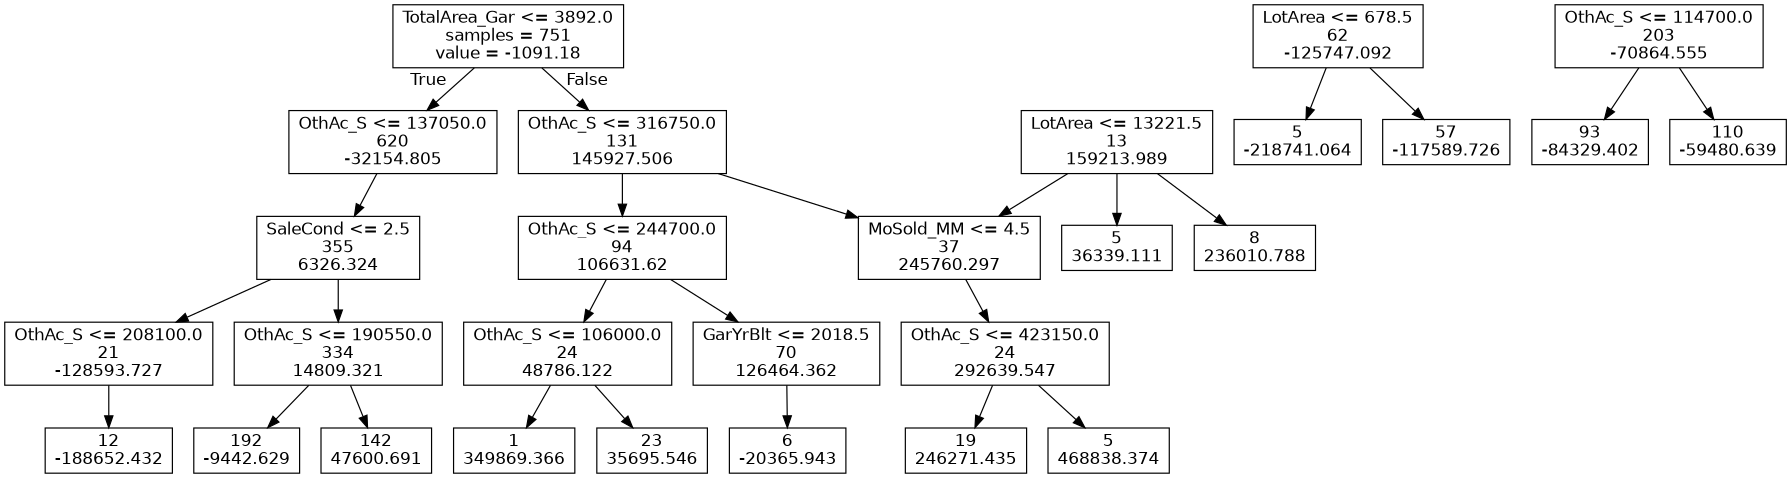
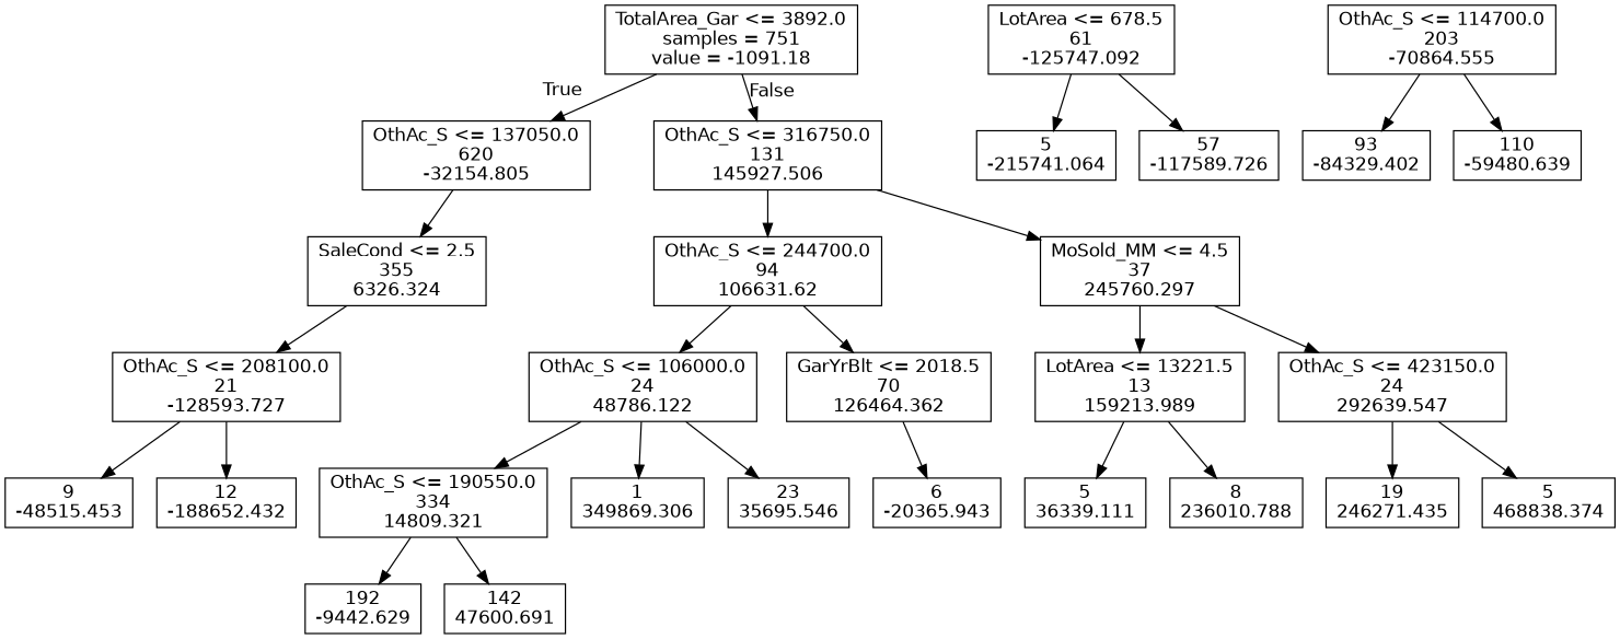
  digraph {
    node [fontname=helvetica shape=box]
    edge [fontname=helvetica]
    n1 [label="TotalArea_Gar <= 3892.0\nsamples = 751\nvalue = -1091.18"]
    n2 [label="OthAc_S <= 137050.0\n620\n-32154.805"]
    n3 [label="OthAc_S <= 316750.0\n131\n145927.506"]
    n4 [label="SaleCond <= 2.5\n355\n6326.324"]
    n5 [label="OthAc_S <= 244700.0\n94\n106631.62"]
    n6 [label="MoSold_MM <= 4.5\n37\n245760.297"]
    n7 [label="OthAc_S <= 208100.0\n21\n-128593.727"]
    n8 [label="OthAc_S <= 190550.0\n334\n14809.321"]
-   n9 [label="LotArea <= 678.5\n62\n-125747.092"]
-   n10 [label="5\n-218741.064"]
+   n9 [label="LotArea <= 678.5\n61\n-125747.092"]
+   n10 [label="5\n-215741.064"]
    n11 [label="57\n-117589.726"]
    n12 [label="OthAc_S <= 114700.0\n203\n-70864.555"]
    n13 [label="93\n-84329.402"]
    n14 [label="110\n-59480.639"]
+   n15 [label="9\n-48515.453"]
    n16 [label="12\n-188652.432"]
    n17 [label="192\n-9442.629"]
    n18 [label="142\n47600.691"]
    n19 [label="OthAc_S <= 106000.0\n24\n48786.122"]
    n20 [label="GarYrBlt <= 2018.5\n70\n126464.362"]
    n21 [label="LotArea <= 13221.5\n13\n159213.989"]
    n22 [label="OthAc_S <= 423150.0\n24\n292639.547"]
-   n23 [label="1\n349869.366"]
+   n23 [label="1\n349869.306"]
    n24 [label="23\n35695.546"]
    n25 [label="6\n-20365.943"]
    n26 [label="5\n36339.111"]
    n27 [label="8\n236010.788"]
    n28 [label="19\n246271.435"]
    n29 [label="5\n468838.374"]
    n1 -> n2 [headlabel=True labelangle=45 labeldistance=2.5]
    n1 -> n3 [headlabel=False labelangle=-45 labeldistance=2.5]
    n2 -> n4
    n3 -> n5
    n3 -> n6
    n4 -> n7
-   n4 -> n8
+   n19 -> n8
    n5 -> n19
    n5 -> n20
-   n21 -> n6
+   n6 -> n21
    n6 -> n22
+   n7 -> n15
    n7 -> n16
    n8 -> n17
    n8 -> n18
    n9 -> n10
    n9 -> n11
    n12 -> n13
    n12 -> n14
    n19 -> n23
    n19 -> n24
    n20 -> n25
    n21 -> n26
    n21 -> n27
    n22 -> n28
    n22 -> n29
  }
